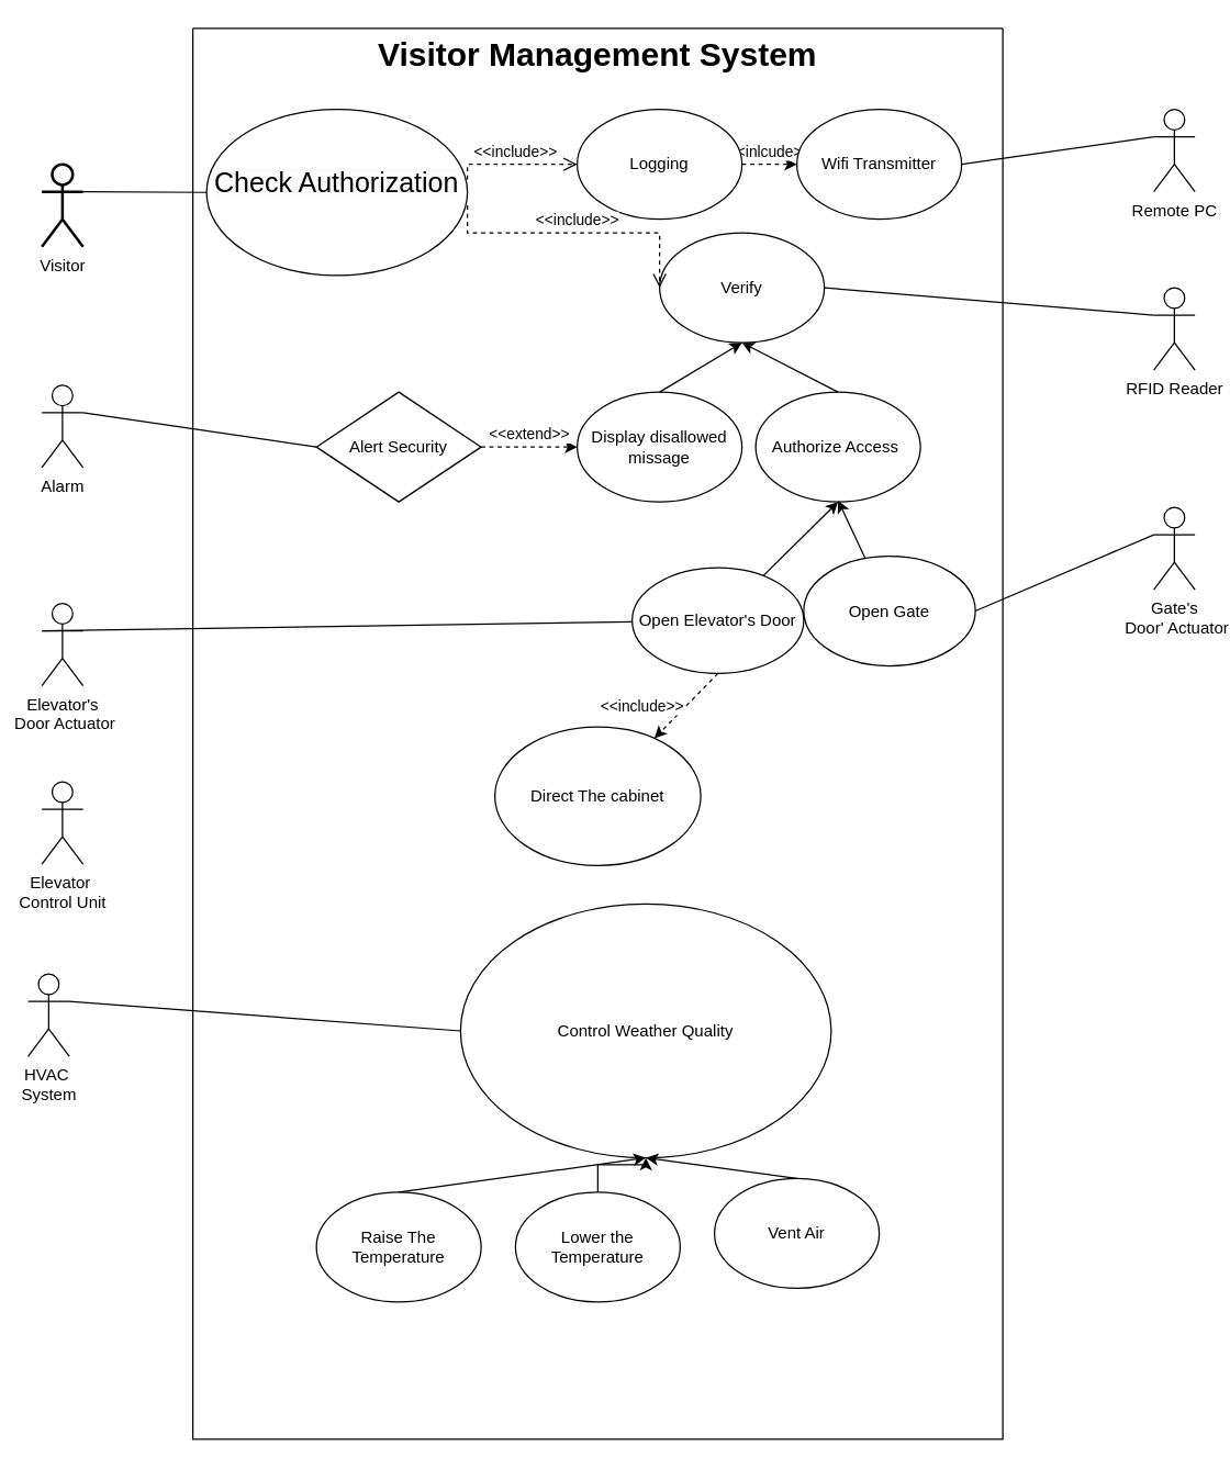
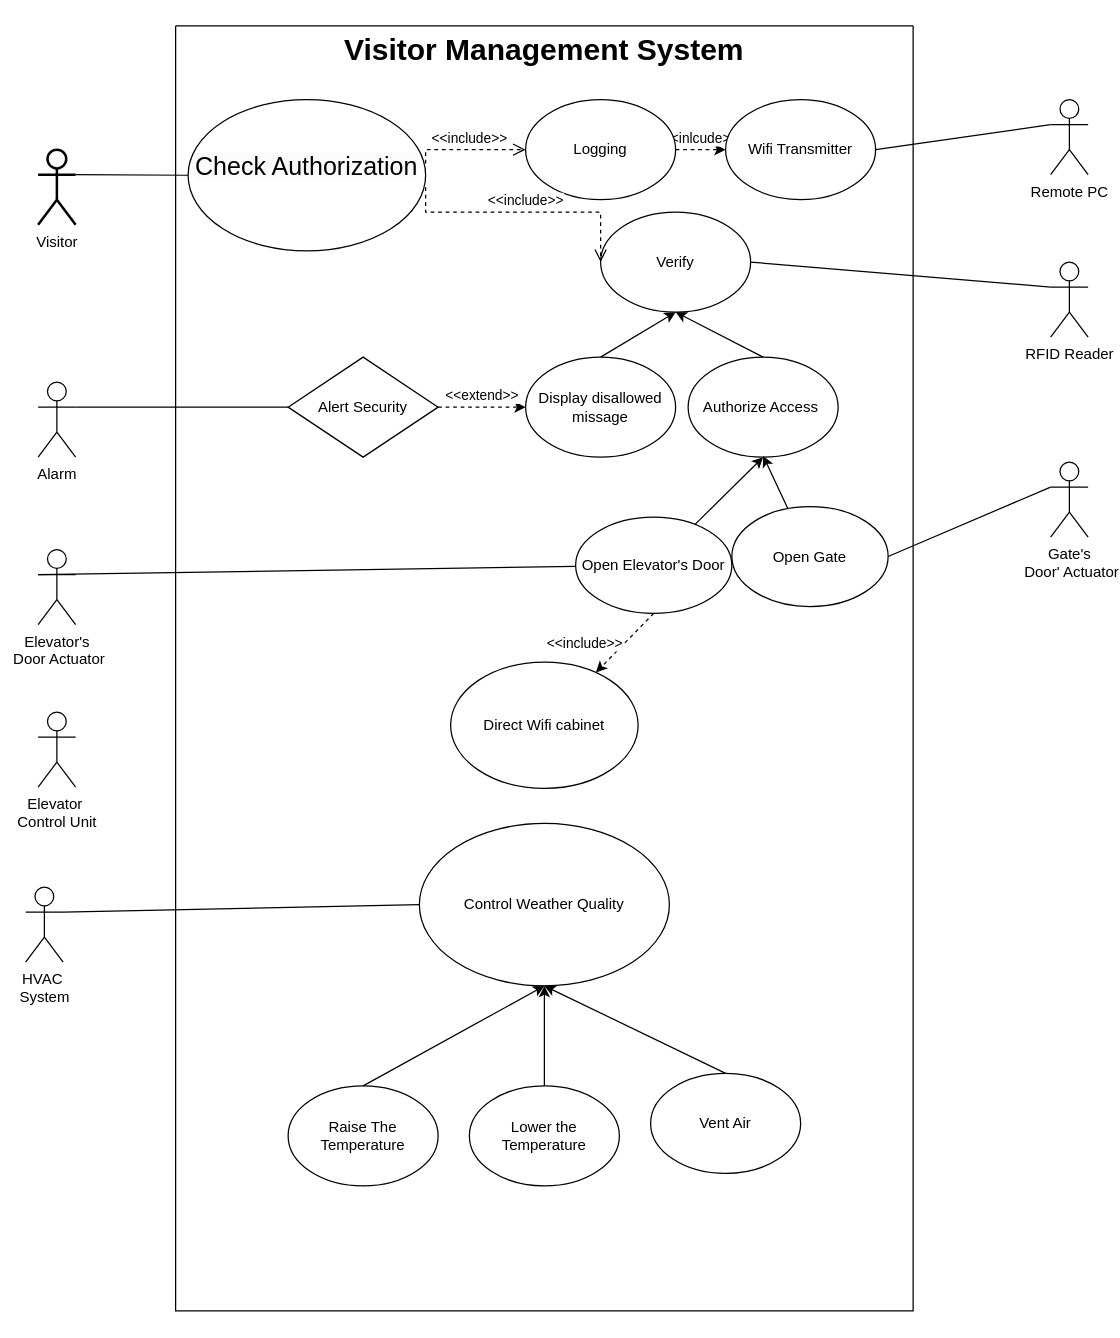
  <mxCell id="0" />
  <mxCell id="1" parent="0" />
  <mxCell id="2" value="" style="swimlane;startSize=0;" vertex="1" parent="1"><mxGeometry x="140" y="20" width="590" height="1028" as="geometry" /></mxCell>
  <mxCell id="3" value="&lt;h1&gt;Visitor Management System&lt;/h1&gt;" style="text;html=1;strokeColor=none;fillColor=none;spacing=5;spacingTop=-20;whiteSpace=wrap;overflow=hidden;rounded=0;align=center;" vertex="1" parent="2"><mxGeometry width="590" height="120" as="geometry" /></mxCell>
  <mxCell id="4" value="&#10;&lt;span style=&quot;color: rgb(0, 0, 0); font-family: Helvetica; font-size: 20px; font-style: normal; font-variant-ligatures: normal; font-variant-caps: normal; font-weight: 400; letter-spacing: normal; orphans: 2; text-align: center; text-indent: 0px; text-transform: none; widows: 2; word-spacing: 0px; -webkit-text-stroke-width: 0px; background-color: rgb(251, 251, 251); text-decoration-thickness: initial; text-decoration-style: initial; text-decoration-color: initial; float: none; display: inline !important;&quot;&gt;Check Authorization&lt;/span&gt;&#10;&#10;" style="ellipse;whiteSpace=wrap;html=1;" vertex="1" parent="2"><mxGeometry x="10" y="59" width="190" height="121" as="geometry" /></mxCell>
  <mxCell id="5" value="Verify" style="ellipse;whiteSpace=wrap;html=1;" vertex="1" parent="2"><mxGeometry x="340" y="149" width="120" height="80" as="geometry" /></mxCell>
  <mxCell id="6" value="&amp;lt;&amp;lt;inlcude&amp;gt;&amp;gt;" style="edgeStyle=orthogonalEdgeStyle;rounded=0;orthogonalLoop=1;jettySize=auto;html=1;dashed=1;jumpStyle=none;labelBorderColor=none;labelPosition=center;verticalLabelPosition=top;align=center;verticalAlign=bottom;" edge="1" parent="2" source="7" target="10"><mxGeometry relative="1" as="geometry" /></mxCell>
  <mxCell id="7" value="Logging" style="ellipse;whiteSpace=wrap;html=1;" vertex="1" parent="2"><mxGeometry x="280" y="59" width="120" height="80" as="geometry" /></mxCell>
  <mxCell id="8" value="&amp;lt;&amp;lt;include&amp;gt;&amp;gt;" style="html=1;verticalAlign=bottom;endArrow=open;dashed=1;endSize=8;edgeStyle=elbowEdgeStyle;elbow=vertical;curved=0;rounded=0;strokeWidth=1;entryX=0;entryY=0.5;entryDx=0;entryDy=0;" edge="1" parent="2" target="7"><mxGeometry relative="1" as="geometry"><mxPoint x="200" y="110" as="sourcePoint" /><mxPoint x="250" y="119" as="targetPoint" /><Array as="points"><mxPoint x="220" y="99" /><mxPoint x="280" y="109" /></Array></mxGeometry></mxCell>
  <mxCell id="9" value="&amp;lt;&amp;lt;include&amp;gt;&amp;gt;" style="html=1;verticalAlign=bottom;endArrow=open;dashed=1;endSize=8;edgeStyle=elbowEdgeStyle;elbow=vertical;curved=0;rounded=0;entryX=0;entryY=0.5;entryDx=0;entryDy=0;" edge="1" parent="2" target="5"><mxGeometry relative="1" as="geometry"><mxPoint x="200" y="129" as="sourcePoint" /><mxPoint x="280" y="129" as="targetPoint" /><Array as="points"><mxPoint x="270" y="149" /></Array></mxGeometry></mxCell>
  <mxCell id="10" value="Wifi Transmitter" style="ellipse;whiteSpace=wrap;html=1;" vertex="1" parent="2"><mxGeometry x="440" y="59" width="120" height="80" as="geometry" /></mxCell>
  <mxCell id="11" value="Display disallowed missage" style="ellipse;whiteSpace=wrap;html=1;" vertex="1" parent="2"><mxGeometry x="280" y="265" width="120" height="80" as="geometry" /></mxCell>
  <mxCell id="12" value="Authorize Access&amp;nbsp;" style="ellipse;whiteSpace=wrap;html=1;" vertex="1" parent="2"><mxGeometry x="410" y="265" width="120" height="80" as="geometry" /></mxCell>
  <mxCell id="13" value="" style="endArrow=classic;html=1;rounded=0;exitX=0.5;exitY=0;exitDx=0;exitDy=0;entryX=0.5;entryY=1;entryDx=0;entryDy=0;" edge="1" parent="2" source="11" target="5"><mxGeometry width="50" height="50" relative="1" as="geometry"><mxPoint x="340" y="269" as="sourcePoint" /><mxPoint x="390" y="219" as="targetPoint" /></mxGeometry></mxCell>
  <mxCell id="14" value="" style="endArrow=classic;html=1;rounded=0;exitX=0.5;exitY=0;exitDx=0;exitDy=0;entryX=0.5;entryY=1;entryDx=0;entryDy=0;" edge="1" parent="2" source="12" target="5"><mxGeometry width="50" height="50" relative="1" as="geometry"><mxPoint x="470" y="299" as="sourcePoint" /><mxPoint x="520" y="249" as="targetPoint" /></mxGeometry></mxCell>
  <mxCell id="15" value="&amp;lt;&amp;lt;extend&amp;gt;&amp;gt;" style="edgeStyle=orthogonalEdgeStyle;rounded=0;orthogonalLoop=1;jettySize=auto;html=1;exitX=1;exitY=0.5;exitDx=0;exitDy=0;entryX=0;entryY=0.5;entryDx=0;entryDy=0;dashed=1;labelPosition=center;verticalLabelPosition=top;align=center;verticalAlign=bottom;" edge="1" parent="2" source="16" target="11"><mxGeometry relative="1" as="geometry" /></mxCell>
  <mxCell id="16" value="Alert Security" style="rhombus;whiteSpace=wrap;html=1;" vertex="1" parent="2"><mxGeometry x="90" y="265" width="120" height="80" as="geometry" /></mxCell>
  <mxCell id="17" value="" style="rounded=0;orthogonalLoop=1;jettySize=auto;html=1;" edge="1" parent="2" source="18"><mxGeometry relative="1" as="geometry"><mxPoint x="470" y="344" as="targetPoint" /></mxGeometry></mxCell>
  <mxCell id="18" value="Open Gate" style="ellipse;whiteSpace=wrap;html=1;" vertex="1" parent="2"><mxGeometry x="445" y="384.5" width="125" height="80" as="geometry" /></mxCell>
  <mxCell id="19" value="&amp;lt;&amp;lt;include&amp;gt;&amp;gt;" style="rounded=0;orthogonalLoop=1;jettySize=auto;html=1;exitX=0.5;exitY=1;exitDx=0;exitDy=0;dashed=1;labelPosition=left;verticalLabelPosition=middle;align=right;verticalAlign=middle;" edge="1" parent="2" source="21" target="22"><mxGeometry relative="1" as="geometry" /></mxCell>
  <mxCell id="20" value="" style="rounded=0;orthogonalLoop=1;jettySize=auto;html=1;entryX=0.5;entryY=1;entryDx=0;entryDy=0;" edge="1" parent="2" source="21" target="12"><mxGeometry relative="1" as="geometry" /></mxCell>
  <mxCell id="21" value="Open Elevator's Door" style="ellipse;whiteSpace=wrap;html=1;" vertex="1" parent="2"><mxGeometry x="320" y="393" width="125" height="77" as="geometry" /></mxCell>
- <mxCell id="22" value="Direct The cabinet" style="ellipse;whiteSpace=wrap;html=1;" vertex="1" parent="2"><mxGeometry x="220" y="509" width="150" height="101" as="geometry" /></mxCell>
- <mxCell id="23" value="Control Weather Quality" style="ellipse;whiteSpace=wrap;html=1;" vertex="1" parent="2"><mxGeometry x="195" y="638" width="270" height="185" as="geometry" /></mxCell>
+ <mxCell id="22" value="Direct Wifi cabinet" style="ellipse;whiteSpace=wrap;html=1;" vertex="1" parent="2"><mxGeometry x="220" y="509" width="150" height="101" as="geometry" /></mxCell>
+ <mxCell id="23" value="Control Weather Quality" style="ellipse;whiteSpace=wrap;html=1;" vertex="1" parent="2"><mxGeometry x="195" y="638" width="200" height="130" as="geometry" /></mxCell>
  <mxCell id="24" value="Raise The Temperature" style="ellipse;whiteSpace=wrap;html=1;" vertex="1" parent="2"><mxGeometry x="90" y="848" width="120" height="80" as="geometry" /></mxCell>
  <mxCell id="25" value="" style="edgeStyle=orthogonalEdgeStyle;rounded=0;orthogonalLoop=1;jettySize=auto;html=1;" edge="1" parent="2" source="26" target="23"><mxGeometry relative="1" as="geometry" /></mxCell>
  <mxCell id="26" value="Lower the Temperature" style="ellipse;whiteSpace=wrap;html=1;" vertex="1" parent="2"><mxGeometry x="235" y="848" width="120" height="80" as="geometry" /></mxCell>
  <mxCell id="27" style="rounded=0;orthogonalLoop=1;jettySize=auto;html=1;exitX=0.5;exitY=0;exitDx=0;exitDy=0;entryX=0.5;entryY=1;entryDx=0;entryDy=0;" edge="1" parent="2" source="28" target="23"><mxGeometry relative="1" as="geometry" /></mxCell>
  <mxCell id="28" value="Vent Air" style="ellipse;whiteSpace=wrap;html=1;" vertex="1" parent="2"><mxGeometry x="380" y="838" width="120" height="80" as="geometry" /></mxCell>
  <mxCell id="29" value="" style="endArrow=classic;html=1;rounded=0;entryX=0.5;entryY=1;entryDx=0;entryDy=0;exitX=0.5;exitY=0;exitDx=0;exitDy=0;" edge="1" parent="2" source="24" target="23"><mxGeometry width="50" height="50" relative="1" as="geometry"><mxPoint x="120" y="838" as="sourcePoint" /><mxPoint x="170" y="788" as="targetPoint" /></mxGeometry></mxCell>
  <mxCell id="30" value="Visitor" style="shape=umlActor;verticalLabelPosition=bottom;verticalAlign=top;html=1;outlineConnect=0;strokeWidth=2;" vertex="1" parent="1"><mxGeometry x="30" y="119" width="30" height="60" as="geometry" /></mxCell>
  <mxCell id="31" value="RFID Reader" style="shape=umlActor;verticalLabelPosition=bottom;verticalAlign=top;html=1;outlineConnect=0;" vertex="1" parent="1"><mxGeometry x="840" y="209" width="30" height="60" as="geometry" /></mxCell>
  <mxCell id="32" value="" style="endArrow=none;html=1;rounded=0;entryX=1;entryY=0.5;entryDx=0;entryDy=0;exitX=0;exitY=0.333;exitDx=0;exitDy=0;exitPerimeter=0;" edge="1" parent="1" source="31" target="5"><mxGeometry width="50" height="50" relative="1" as="geometry"><mxPoint x="840" y="199" as="sourcePoint" /><mxPoint x="290" y="259" as="targetPoint" /><Array as="points" /></mxGeometry></mxCell>
  <mxCell id="33" value="Remote PC" style="shape=umlActor;verticalLabelPosition=bottom;verticalAlign=top;html=1;outlineConnect=0;" vertex="1" parent="1"><mxGeometry x="840" y="79" width="30" height="60" as="geometry" /></mxCell>
  <mxCell id="34" value="" style="endArrow=none;html=1;rounded=0;exitX=1;exitY=0.333;exitDx=0;exitDy=0;exitPerimeter=0;entryX=0;entryY=0.5;entryDx=0;entryDy=0;" edge="1" parent="1" source="30" target="4"><mxGeometry width="50" height="50" relative="1" as="geometry"><mxPoint x="-100" y="149" as="sourcePoint" /><mxPoint x="-50" y="99" as="targetPoint" /></mxGeometry></mxCell>
  <mxCell id="35" value="" style="endArrow=none;html=1;rounded=0;exitX=1;exitY=0.5;exitDx=0;exitDy=0;entryX=0;entryY=0.333;entryDx=0;entryDy=0;entryPerimeter=0;" edge="1" parent="1" source="10" target="33"><mxGeometry width="50" height="50" relative="1" as="geometry"><mxPoint x="690" y="109" as="sourcePoint" /><mxPoint x="740" y="59" as="targetPoint" /></mxGeometry></mxCell>
  <mxCell id="36" value="Gate's&lt;br&gt;&amp;nbsp;Door' Actuator" style="shape=umlActor;verticalLabelPosition=bottom;verticalAlign=top;html=1;outlineConnect=0;" vertex="1" parent="1"><mxGeometry x="840" y="369" width="30" height="60" as="geometry" /></mxCell>
  <mxCell id="37" value="" style="endArrow=none;html=1;rounded=0;exitX=1;exitY=0.5;exitDx=0;exitDy=0;entryX=0;entryY=0.333;entryDx=0;entryDy=0;entryPerimeter=0;" edge="1" parent="1" source="18" target="36"><mxGeometry width="50" height="50" relative="1" as="geometry"><mxPoint x="700" y="319" as="sourcePoint" /><mxPoint x="750" y="269" as="targetPoint" /></mxGeometry></mxCell>
  <mxCell id="38" value="Elevator's&lt;br&gt;&amp;nbsp;Door Actuator" style="shape=umlActor;verticalLabelPosition=bottom;verticalAlign=top;html=1;outlineConnect=0;" vertex="1" parent="1"><mxGeometry x="30" y="439" width="30" height="60" as="geometry" /></mxCell>
  <mxCell id="39" value="" style="endArrow=none;html=1;rounded=0;entryX=0;entryY=0.333;entryDx=0;entryDy=0;entryPerimeter=0;" edge="1" parent="1" source="21" target="38"><mxGeometry width="50" height="50" relative="1" as="geometry"><mxPoint x="730" y="419" as="sourcePoint" /><mxPoint x="780" y="369" as="targetPoint" /></mxGeometry></mxCell>
- <mxCell id="40" value="Alarm" style="shape=umlActor;verticalLabelPosition=bottom;verticalAlign=top;html=1;outlineConnect=0;" vertex="1" parent="1"><mxGeometry x="30" y="280" width="30" height="60" as="geometry" /></mxCell>
+ <mxCell id="40" value="Alarm" style="shape=umlActor;verticalLabelPosition=bottom;verticalAlign=top;html=1;outlineConnect=0;" vertex="1" parent="1"><mxGeometry x="30" y="305" width="30" height="60" as="geometry" /></mxCell>
  <mxCell id="41" value="" style="endArrow=none;html=1;rounded=0;exitX=1;exitY=0.333;exitDx=0;exitDy=0;exitPerimeter=0;entryX=0;entryY=0.5;entryDx=0;entryDy=0;" edge="1" parent="1" source="40" target="16"><mxGeometry width="50" height="50" relative="1" as="geometry"><mxPoint x="110" y="349" as="sourcePoint" /><mxPoint x="160" y="299" as="targetPoint" /></mxGeometry></mxCell>
  <mxCell id="42" value="Elevator&amp;nbsp;&lt;br&gt;Control Unit" style="shape=umlActor;verticalLabelPosition=bottom;verticalAlign=top;html=1;outlineConnect=0;" vertex="1" parent="1"><mxGeometry x="30" y="569" width="30" height="60" as="geometry" /></mxCell>
  <mxCell id="43" value="HVAC&amp;nbsp;&lt;br&gt;System" style="shape=umlActor;verticalLabelPosition=bottom;verticalAlign=top;html=1;outlineConnect=0;" vertex="1" parent="1"><mxGeometry x="20" y="709" width="30" height="60" as="geometry" /></mxCell>
  <mxCell id="44" value="" style="endArrow=none;html=1;rounded=0;exitX=1;exitY=0.333;exitDx=0;exitDy=0;exitPerimeter=0;entryX=0;entryY=0.5;entryDx=0;entryDy=0;" edge="1" parent="1" source="43" target="23"><mxGeometry width="50" height="50" relative="1" as="geometry"><mxPoint x="270" y="799" as="sourcePoint" /><mxPoint x="320" y="749" as="targetPoint" /></mxGeometry></mxCell>
